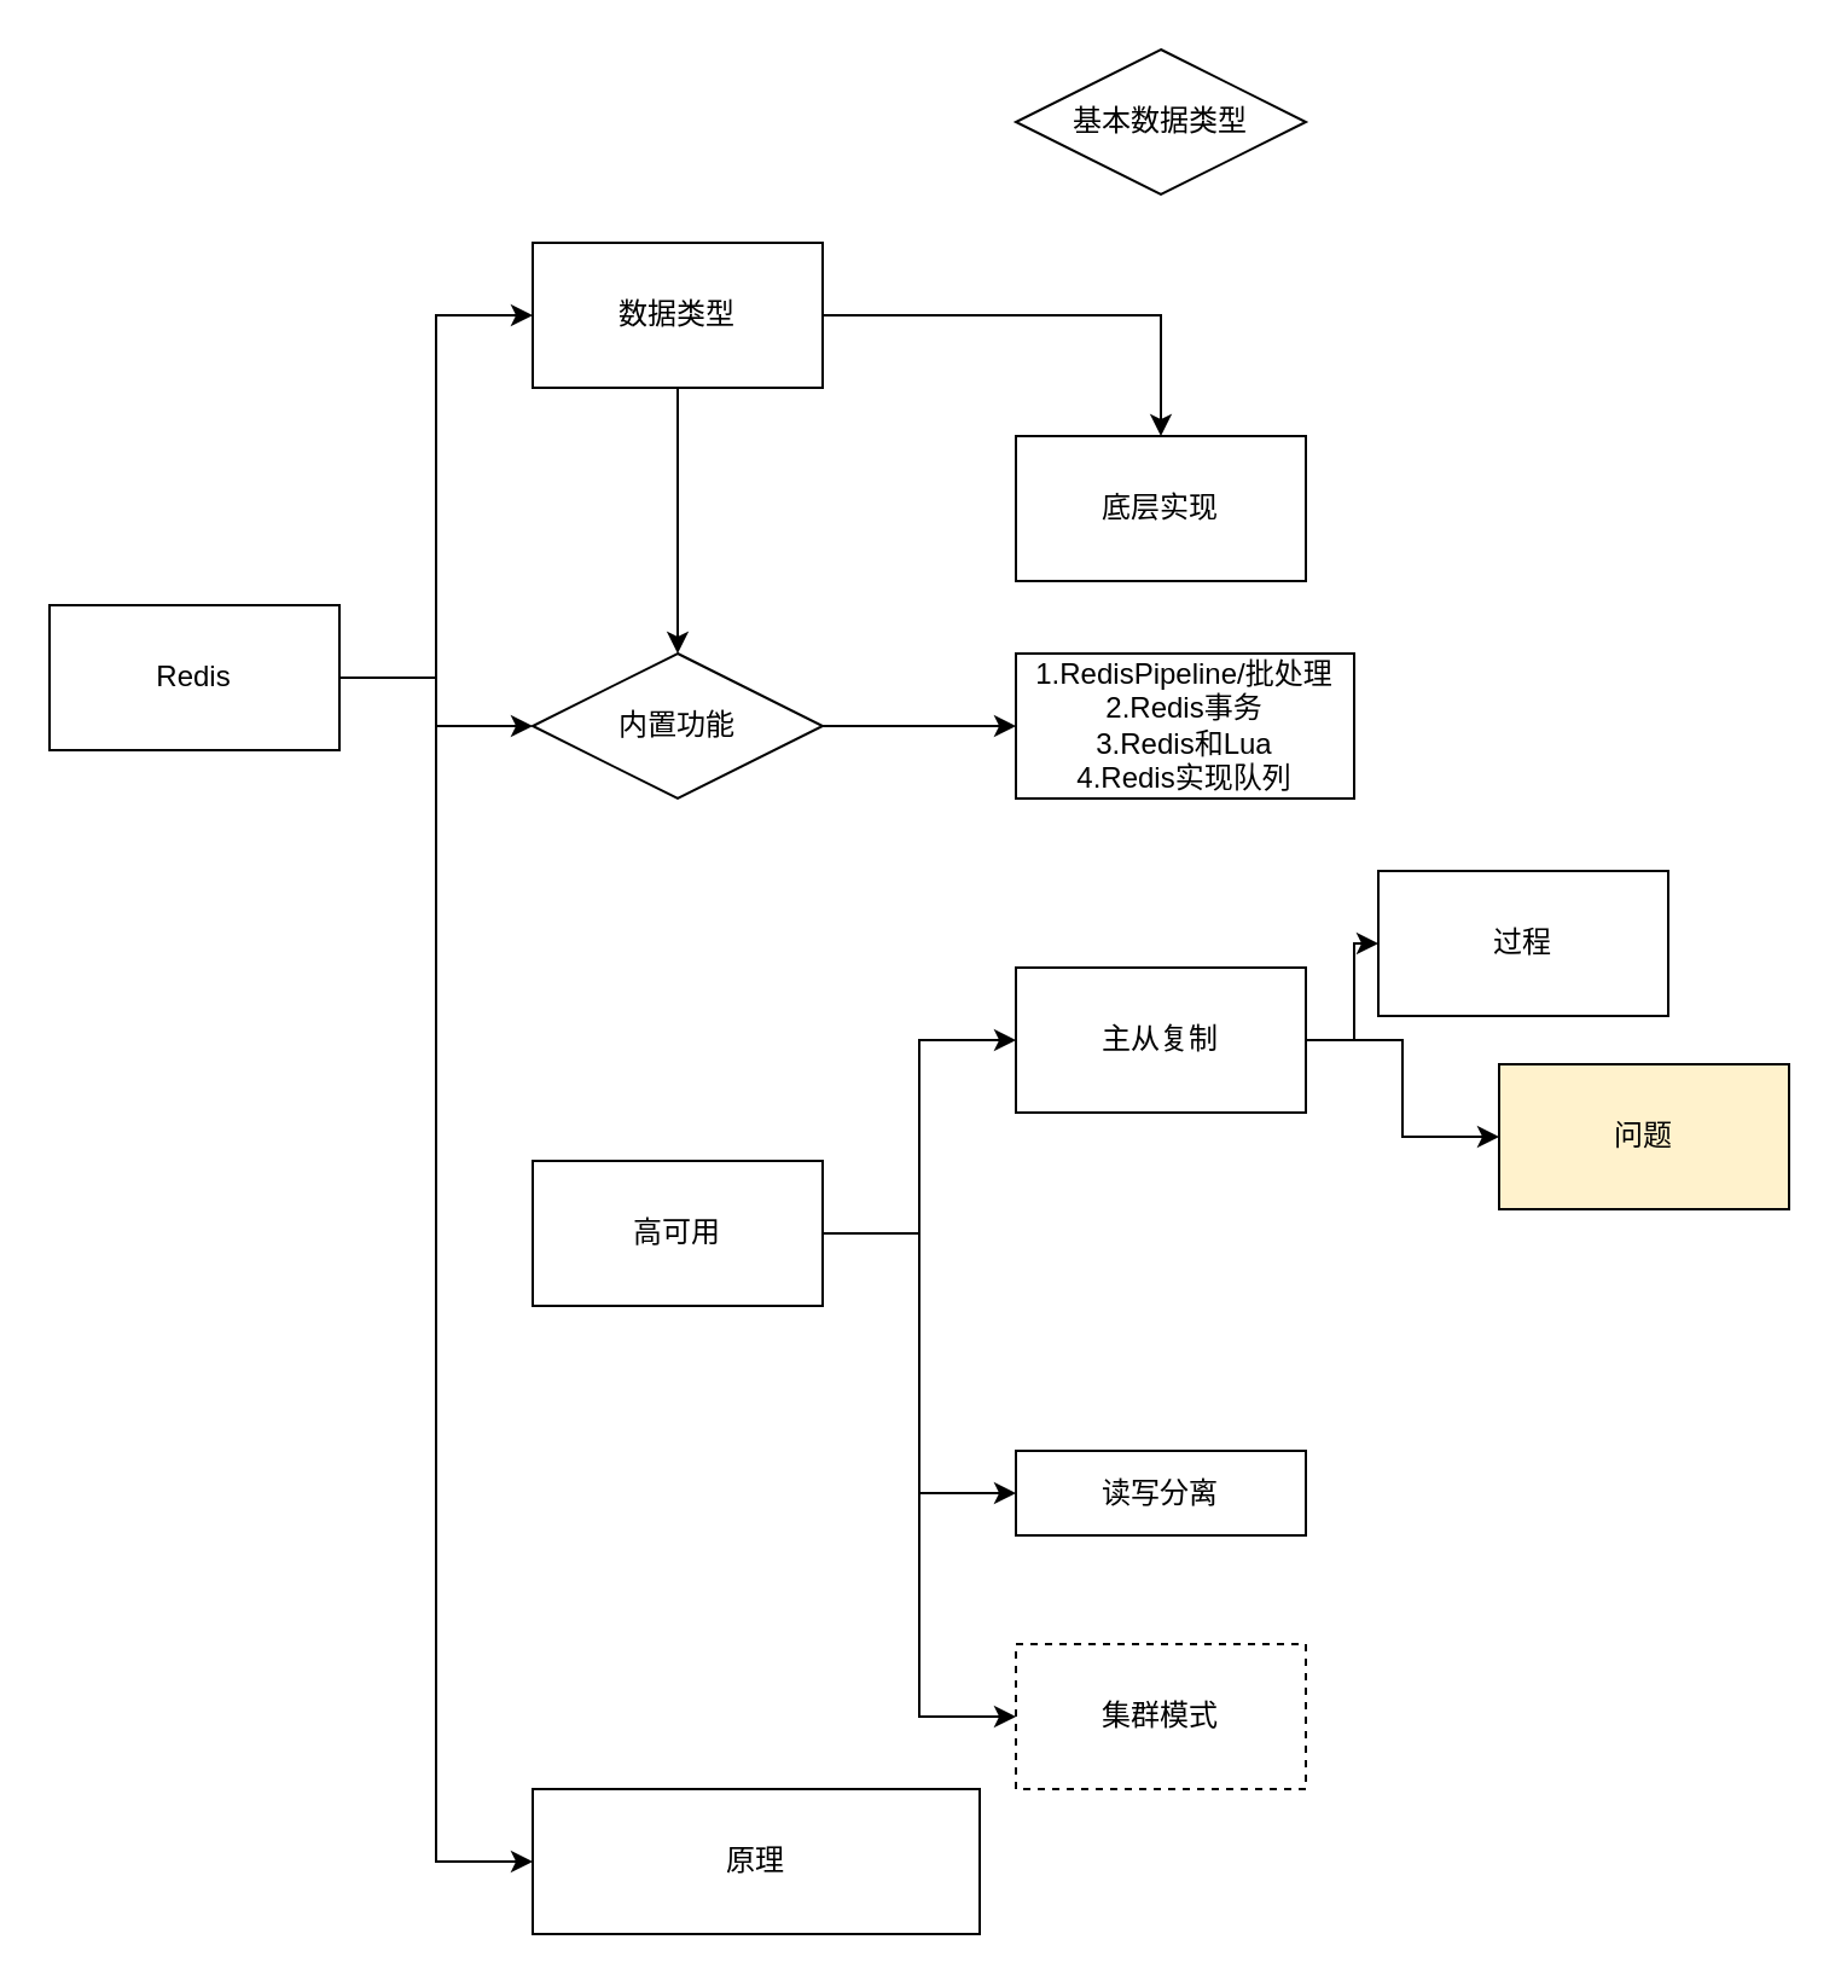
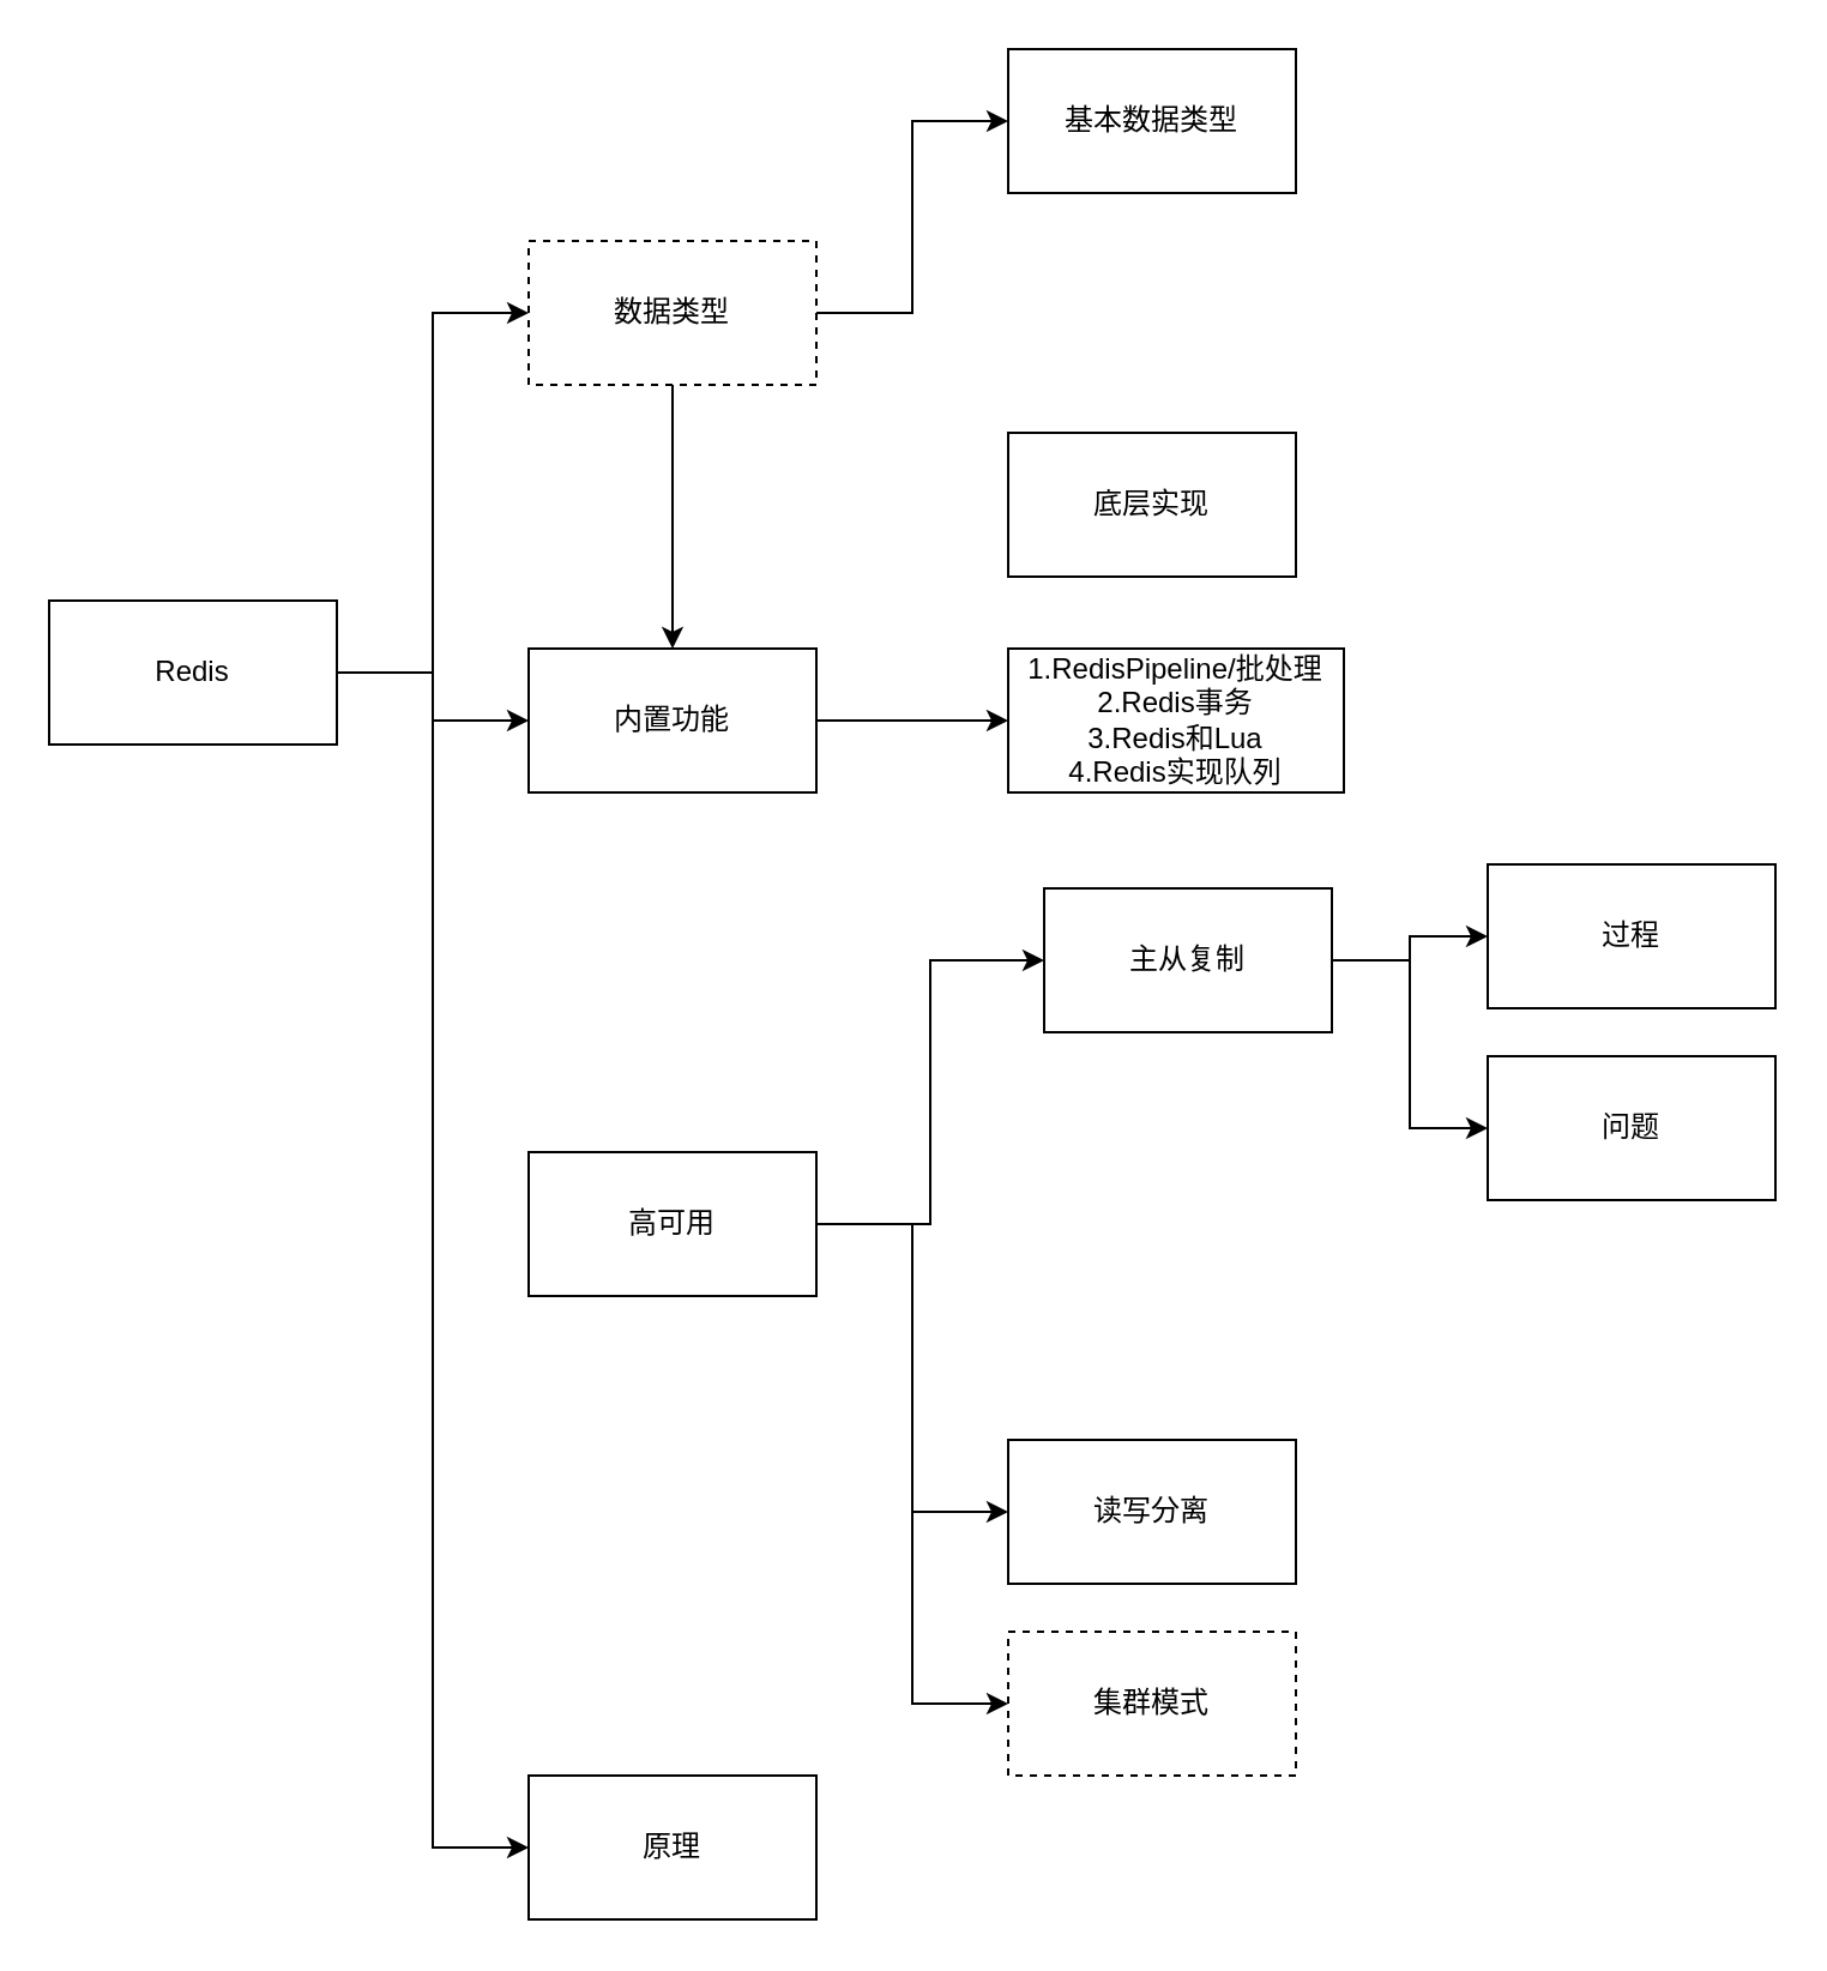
  <mxCell id="0" />
  <mxCell id="1" parent="0" />
  <mxCell id="2" style="edgeStyle=orthogonalEdgeStyle;rounded=0;orthogonalLoop=1;jettySize=auto;html=1;entryX=0;entryY=0.5;entryDx=0;entryDy=0;" edge="1" parent="1" source="5" target="8"><mxGeometry relative="1" as="geometry" /></mxCell>
  <mxCell id="3" style="edgeStyle=orthogonalEdgeStyle;rounded=0;orthogonalLoop=1;jettySize=auto;html=1;entryX=0;entryY=0.5;entryDx=0;entryDy=0;" edge="1" parent="1" source="5" target="15"><mxGeometry relative="1" as="geometry" /></mxCell>
  <mxCell id="4" style="edgeStyle=orthogonalEdgeStyle;rounded=0;orthogonalLoop=1;jettySize=auto;html=1;entryX=0;entryY=0.5;entryDx=0;entryDy=0;" edge="1" parent="1" source="5" target="9"><mxGeometry relative="1" as="geometry" /></mxCell>
  <mxCell id="5" value="Redis" style="rounded=0;whiteSpace=wrap;html=1;" vertex="1" parent="1"><mxGeometry x="20" y="250" width="120" height="60" as="geometry" /></mxCell>
- <mxCell id="6" value="" style="edgeStyle=orthogonalEdgeStyle;rounded=0;orthogonalLoop=1;jettySize=auto;html=1;" edge="1" parent="1" source="8" target="17"><mxGeometry relative="1" as="geometry" /></mxCell>
+ <mxCell id="6" value="" style="edgeStyle=orthogonalEdgeStyle;rounded=0;orthogonalLoop=1;jettySize=auto;html=1;entryX=0;entryY=0.5;entryDx=0;entryDy=0;" edge="1" parent="1" source="8" target="16"><mxGeometry relative="1" as="geometry" /></mxCell>
  <mxCell id="7" style="edgeStyle=orthogonalEdgeStyle;rounded=0;orthogonalLoop=1;jettySize=auto;html=1;" edge="1" parent="1" source="8" target="15"><mxGeometry relative="1" as="geometry" /></mxCell>
- <mxCell id="8" value="数据类型" style="rounded=0;whiteSpace=wrap;html=1;" vertex="1" parent="1"><mxGeometry x="220" y="100" width="120" height="60" as="geometry" /></mxCell>
- <mxCell id="9" value="原理" style="rounded=0;whiteSpace=wrap;html=1;" vertex="1" parent="1"><mxGeometry x="220" y="740" width="185" height="60" as="geometry" /></mxCell>
+ <mxCell id="8" value="数据类型" style="rounded=0;whiteSpace=wrap;html=1;dashed=1;" vertex="1" parent="1"><mxGeometry x="220" y="100" width="120" height="60" as="geometry" /></mxCell>
+ <mxCell id="9" value="原理" style="rounded=0;whiteSpace=wrap;html=1;" vertex="1" parent="1"><mxGeometry x="220" y="740" width="120" height="60" as="geometry" /></mxCell>
  <mxCell id="10" style="edgeStyle=orthogonalEdgeStyle;rounded=0;orthogonalLoop=1;jettySize=auto;html=1;entryX=0;entryY=0.5;entryDx=0;entryDy=0;" edge="1" parent="1" source="13" target="23"><mxGeometry relative="1" as="geometry" /></mxCell>
  <mxCell id="11" style="edgeStyle=orthogonalEdgeStyle;rounded=0;orthogonalLoop=1;jettySize=auto;html=1;entryX=0;entryY=0.5;entryDx=0;entryDy=0;" edge="1" parent="1" source="13" target="20"><mxGeometry relative="1" as="geometry" /></mxCell>
  <mxCell id="12" style="edgeStyle=orthogonalEdgeStyle;rounded=0;orthogonalLoop=1;jettySize=auto;html=1;entryX=0;entryY=0.5;entryDx=0;entryDy=0;" edge="1" parent="1" source="13" target="19"><mxGeometry relative="1" as="geometry" /></mxCell>
  <mxCell id="13" value="高可用" style="rounded=0;whiteSpace=wrap;html=1;" vertex="1" parent="1"><mxGeometry x="220" y="480" width="120" height="60" as="geometry" /></mxCell>
  <mxCell id="14" value="" style="edgeStyle=orthogonalEdgeStyle;rounded=0;orthogonalLoop=1;jettySize=auto;html=1;" edge="1" parent="1" source="15" target="18"><mxGeometry relative="1" as="geometry" /></mxCell>
- <mxCell id="15" value="内置功能" style="rhombus;whiteSpace=wrap;html=1;" vertex="1" parent="1"><mxGeometry x="220" y="270" width="120" height="60" as="geometry" /></mxCell>
- <mxCell id="16" value="基本数据类型" style="rhombus;whiteSpace=wrap;html=1;" vertex="1" parent="1"><mxGeometry x="420" y="20" width="120" height="60" as="geometry" /></mxCell>
+ <mxCell id="15" value="内置功能" style="rounded=0;whiteSpace=wrap;html=1;" vertex="1" parent="1"><mxGeometry x="220" y="270" width="120" height="60" as="geometry" /></mxCell>
+ <mxCell id="16" value="基本数据类型" style="rounded=0;whiteSpace=wrap;html=1;" vertex="1" parent="1"><mxGeometry x="420" y="20" width="120" height="60" as="geometry" /></mxCell>
  <mxCell id="17" value="底层实现" style="rounded=0;whiteSpace=wrap;html=1;" vertex="1" parent="1"><mxGeometry x="420" y="180" width="120" height="60" as="geometry" /></mxCell>
  <mxCell id="18" value="&lt;div&gt;1.RedisPipeline/批处理&lt;/div&gt;&lt;div&gt;2.Redis事务&lt;/div&gt;&lt;div&gt;3.Redis和Lua&lt;/div&gt;&lt;div&gt;4.Redis实现队列&lt;/div&gt;" style="rounded=0;whiteSpace=wrap;html=1;" vertex="1" parent="1"><mxGeometry x="420" y="270" width="140" height="60" as="geometry" /></mxCell>
  <mxCell id="19" value="集群模式" style="rounded=0;whiteSpace=wrap;html=1;dashed=1;" vertex="1" parent="1"><mxGeometry x="420" y="680" width="120" height="60" as="geometry" /></mxCell>
- <mxCell id="20" value="读写分离" style="rounded=0;whiteSpace=wrap;html=1;" vertex="1" parent="1"><mxGeometry x="420" y="600" width="120" height="35" as="geometry" /></mxCell>
+ <mxCell id="20" value="读写分离" style="rounded=0;whiteSpace=wrap;html=1;" vertex="1" parent="1"><mxGeometry x="420" y="600" width="120" height="60" as="geometry" /></mxCell>
  <mxCell id="21" value="" style="edgeStyle=orthogonalEdgeStyle;rounded=0;orthogonalLoop=1;jettySize=auto;html=1;" edge="1" parent="1" source="23" target="24"><mxGeometry relative="1" as="geometry" /></mxCell>
  <mxCell id="22" style="edgeStyle=orthogonalEdgeStyle;rounded=0;orthogonalLoop=1;jettySize=auto;html=1;entryX=0;entryY=0.5;entryDx=0;entryDy=0;" edge="1" parent="1" source="23" target="25"><mxGeometry relative="1" as="geometry" /></mxCell>
- <mxCell id="23" value="主从复制" style="rounded=0;whiteSpace=wrap;html=1;" vertex="1" parent="1"><mxGeometry x="420" y="400" width="120" height="60" as="geometry" /></mxCell>
- <mxCell id="24" value="过程" style="rounded=0;whiteSpace=wrap;html=1;" vertex="1" parent="1"><mxGeometry x="570" y="360" width="120" height="60" as="geometry" /></mxCell>
- <mxCell id="25" value="问题" style="rounded=0;whiteSpace=wrap;html=1;fillColor=#fff2cc;" vertex="1" parent="1"><mxGeometry x="620" y="440" width="120" height="60" as="geometry" /></mxCell>
+ <mxCell id="23" value="主从复制" style="rounded=0;whiteSpace=wrap;html=1;" vertex="1" parent="1"><mxGeometry x="435" y="370" width="120" height="60" as="geometry" /></mxCell>
+ <mxCell id="24" value="过程" style="rounded=0;whiteSpace=wrap;html=1;" vertex="1" parent="1"><mxGeometry x="620" y="360" width="120" height="60" as="geometry" /></mxCell>
+ <mxCell id="25" value="问题" style="rounded=0;whiteSpace=wrap;html=1;" vertex="1" parent="1"><mxGeometry x="620" y="440" width="120" height="60" as="geometry" /></mxCell>
